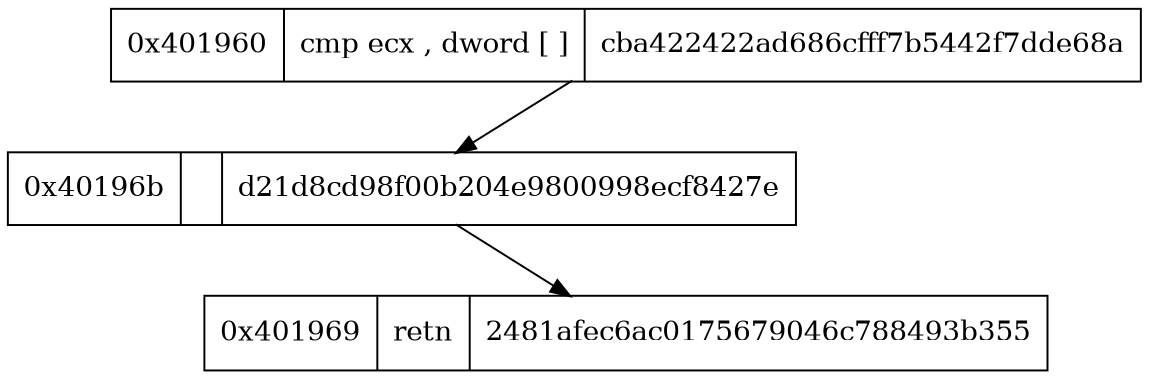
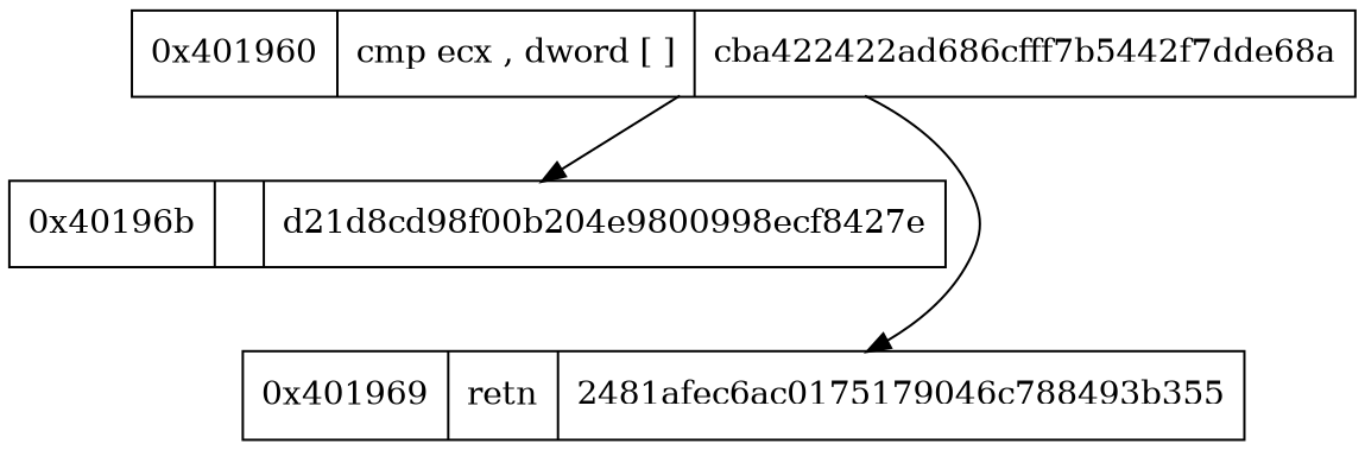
  digraph {
    node [shape=record]
    n1 [label="0x401960|  cmp ecx ,  dword  [ ]\n| cba422422ad686cfff7b5442f7dde68a"]
    n2 [label="0x40196b| | d21d8cd98f00b204e9800998ecf8427e"]
-   n3 [label="0x401969|  retn\n| 2481afec6ac0175679046c788493b355"]
+   n3 [label="0x401969|  retn\n| 2481afec6ac0175179046c788493b355"]
    n1 -> n2
-   n2 -> n3
+   n1 -> n3
  }
